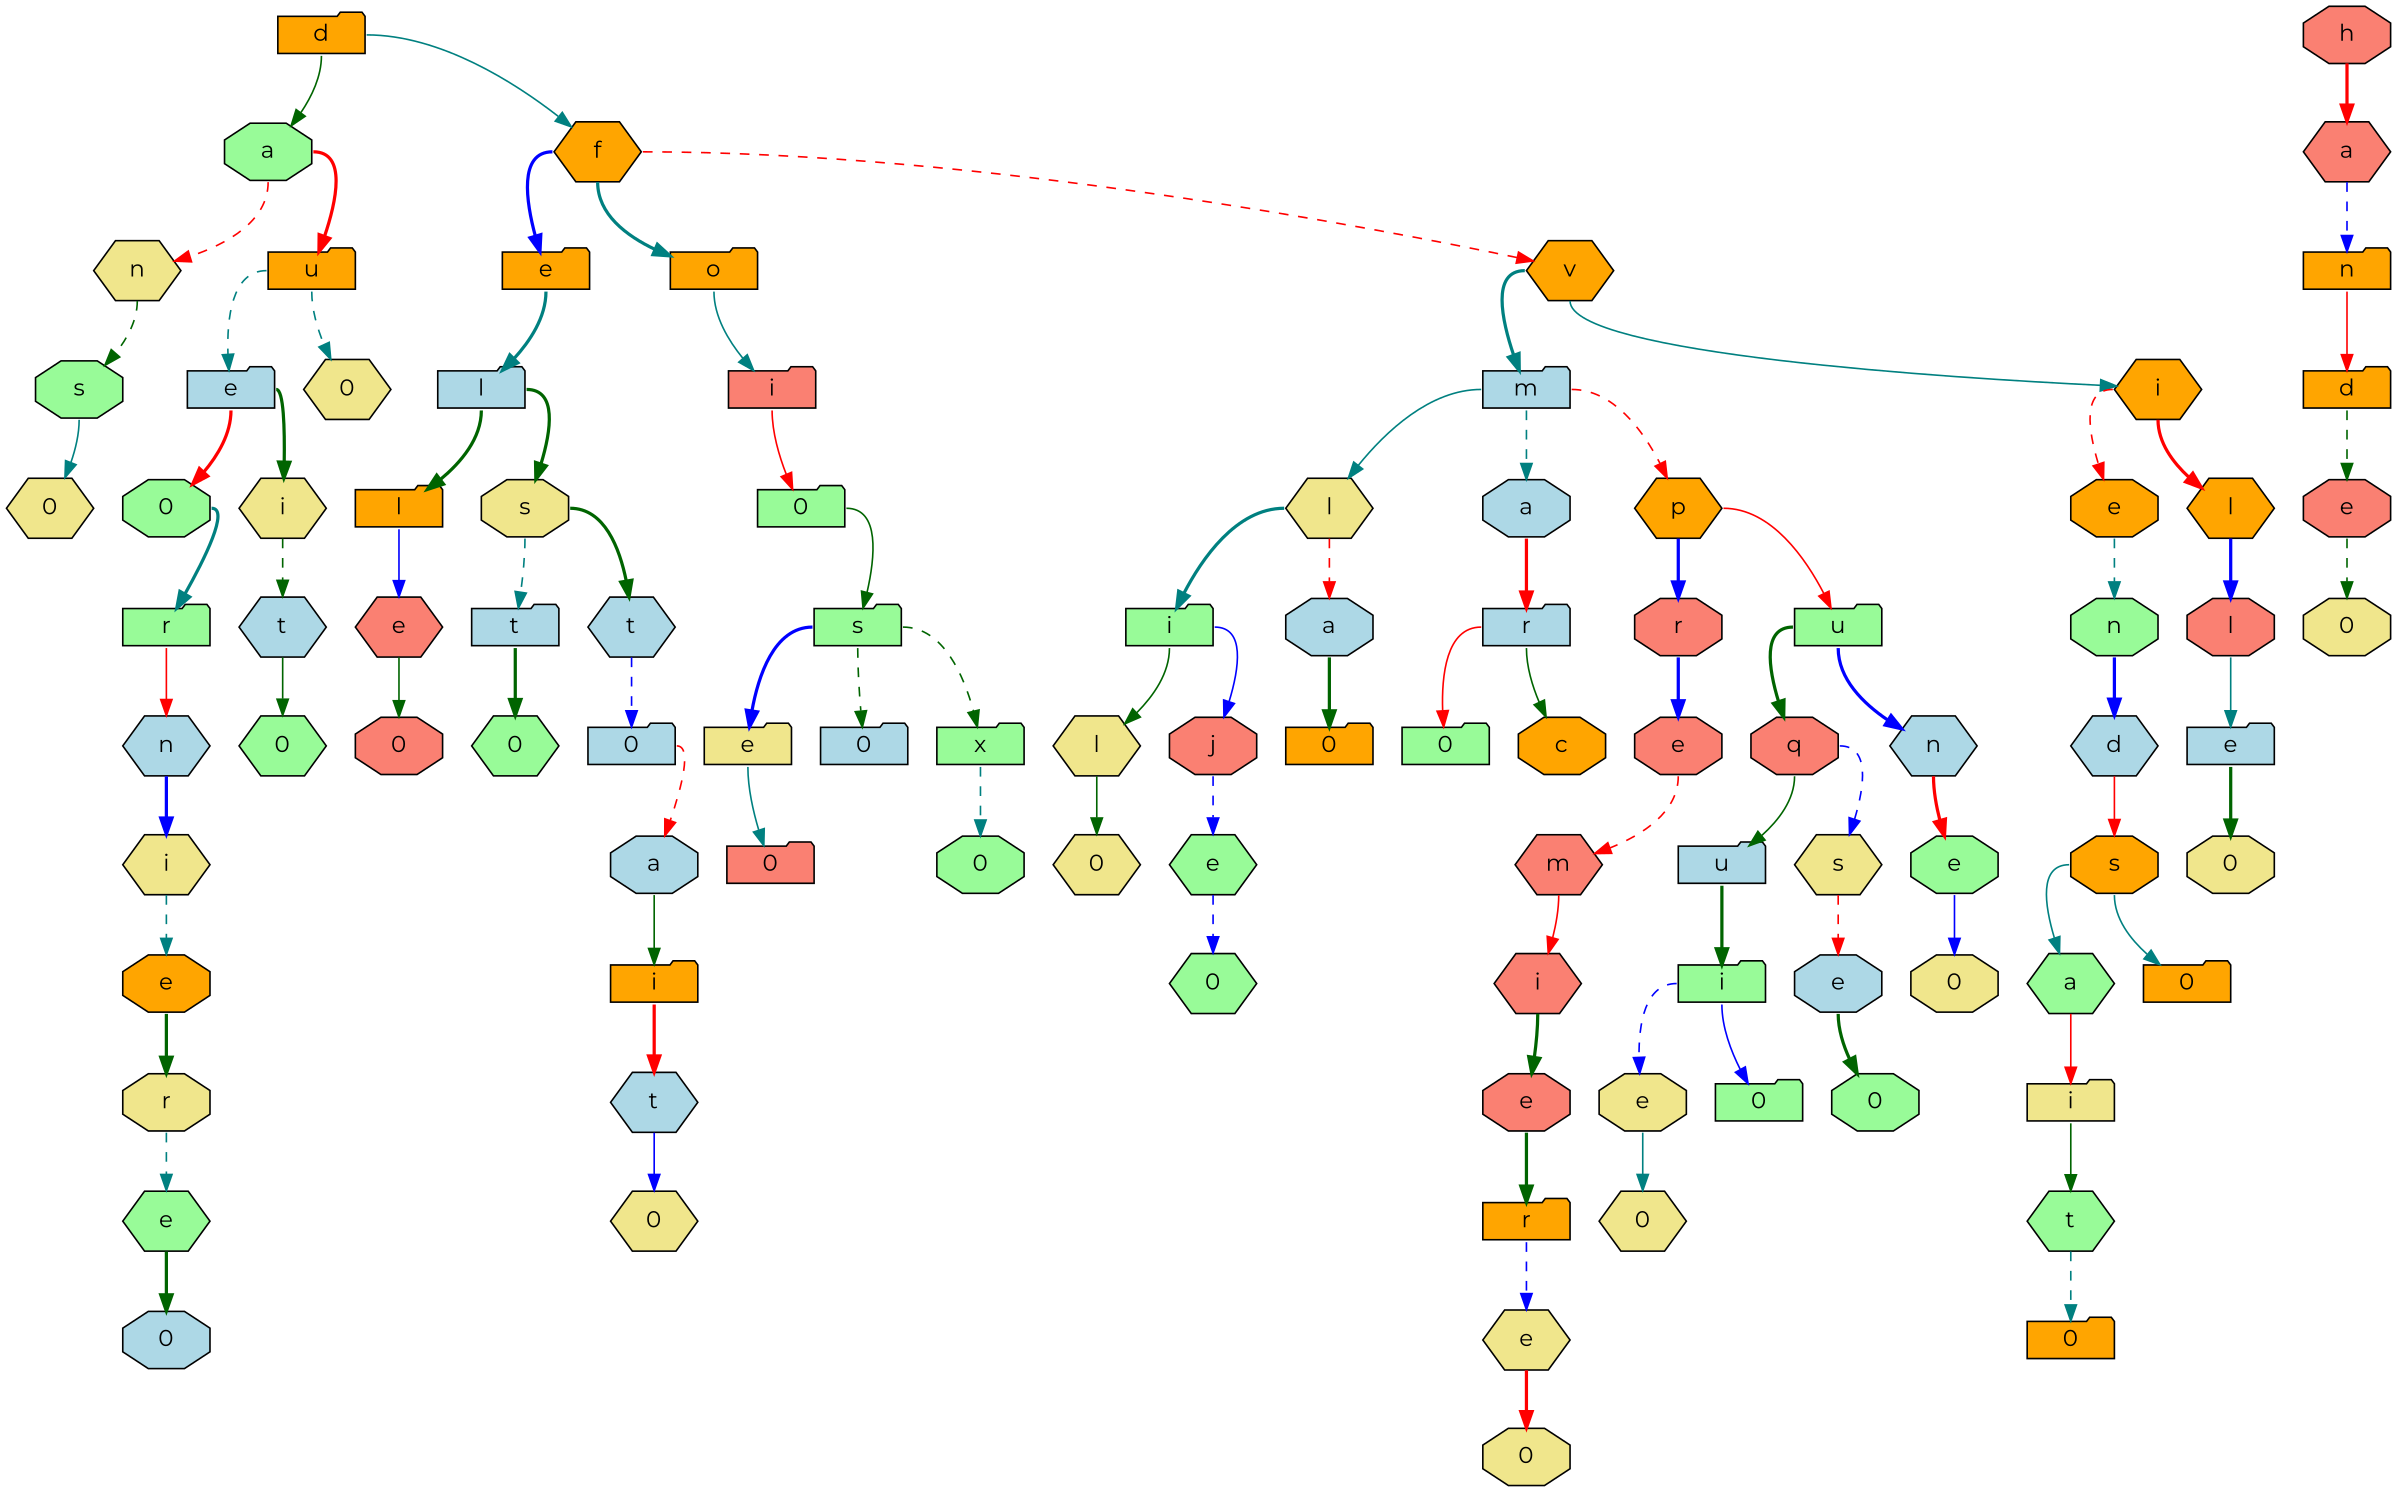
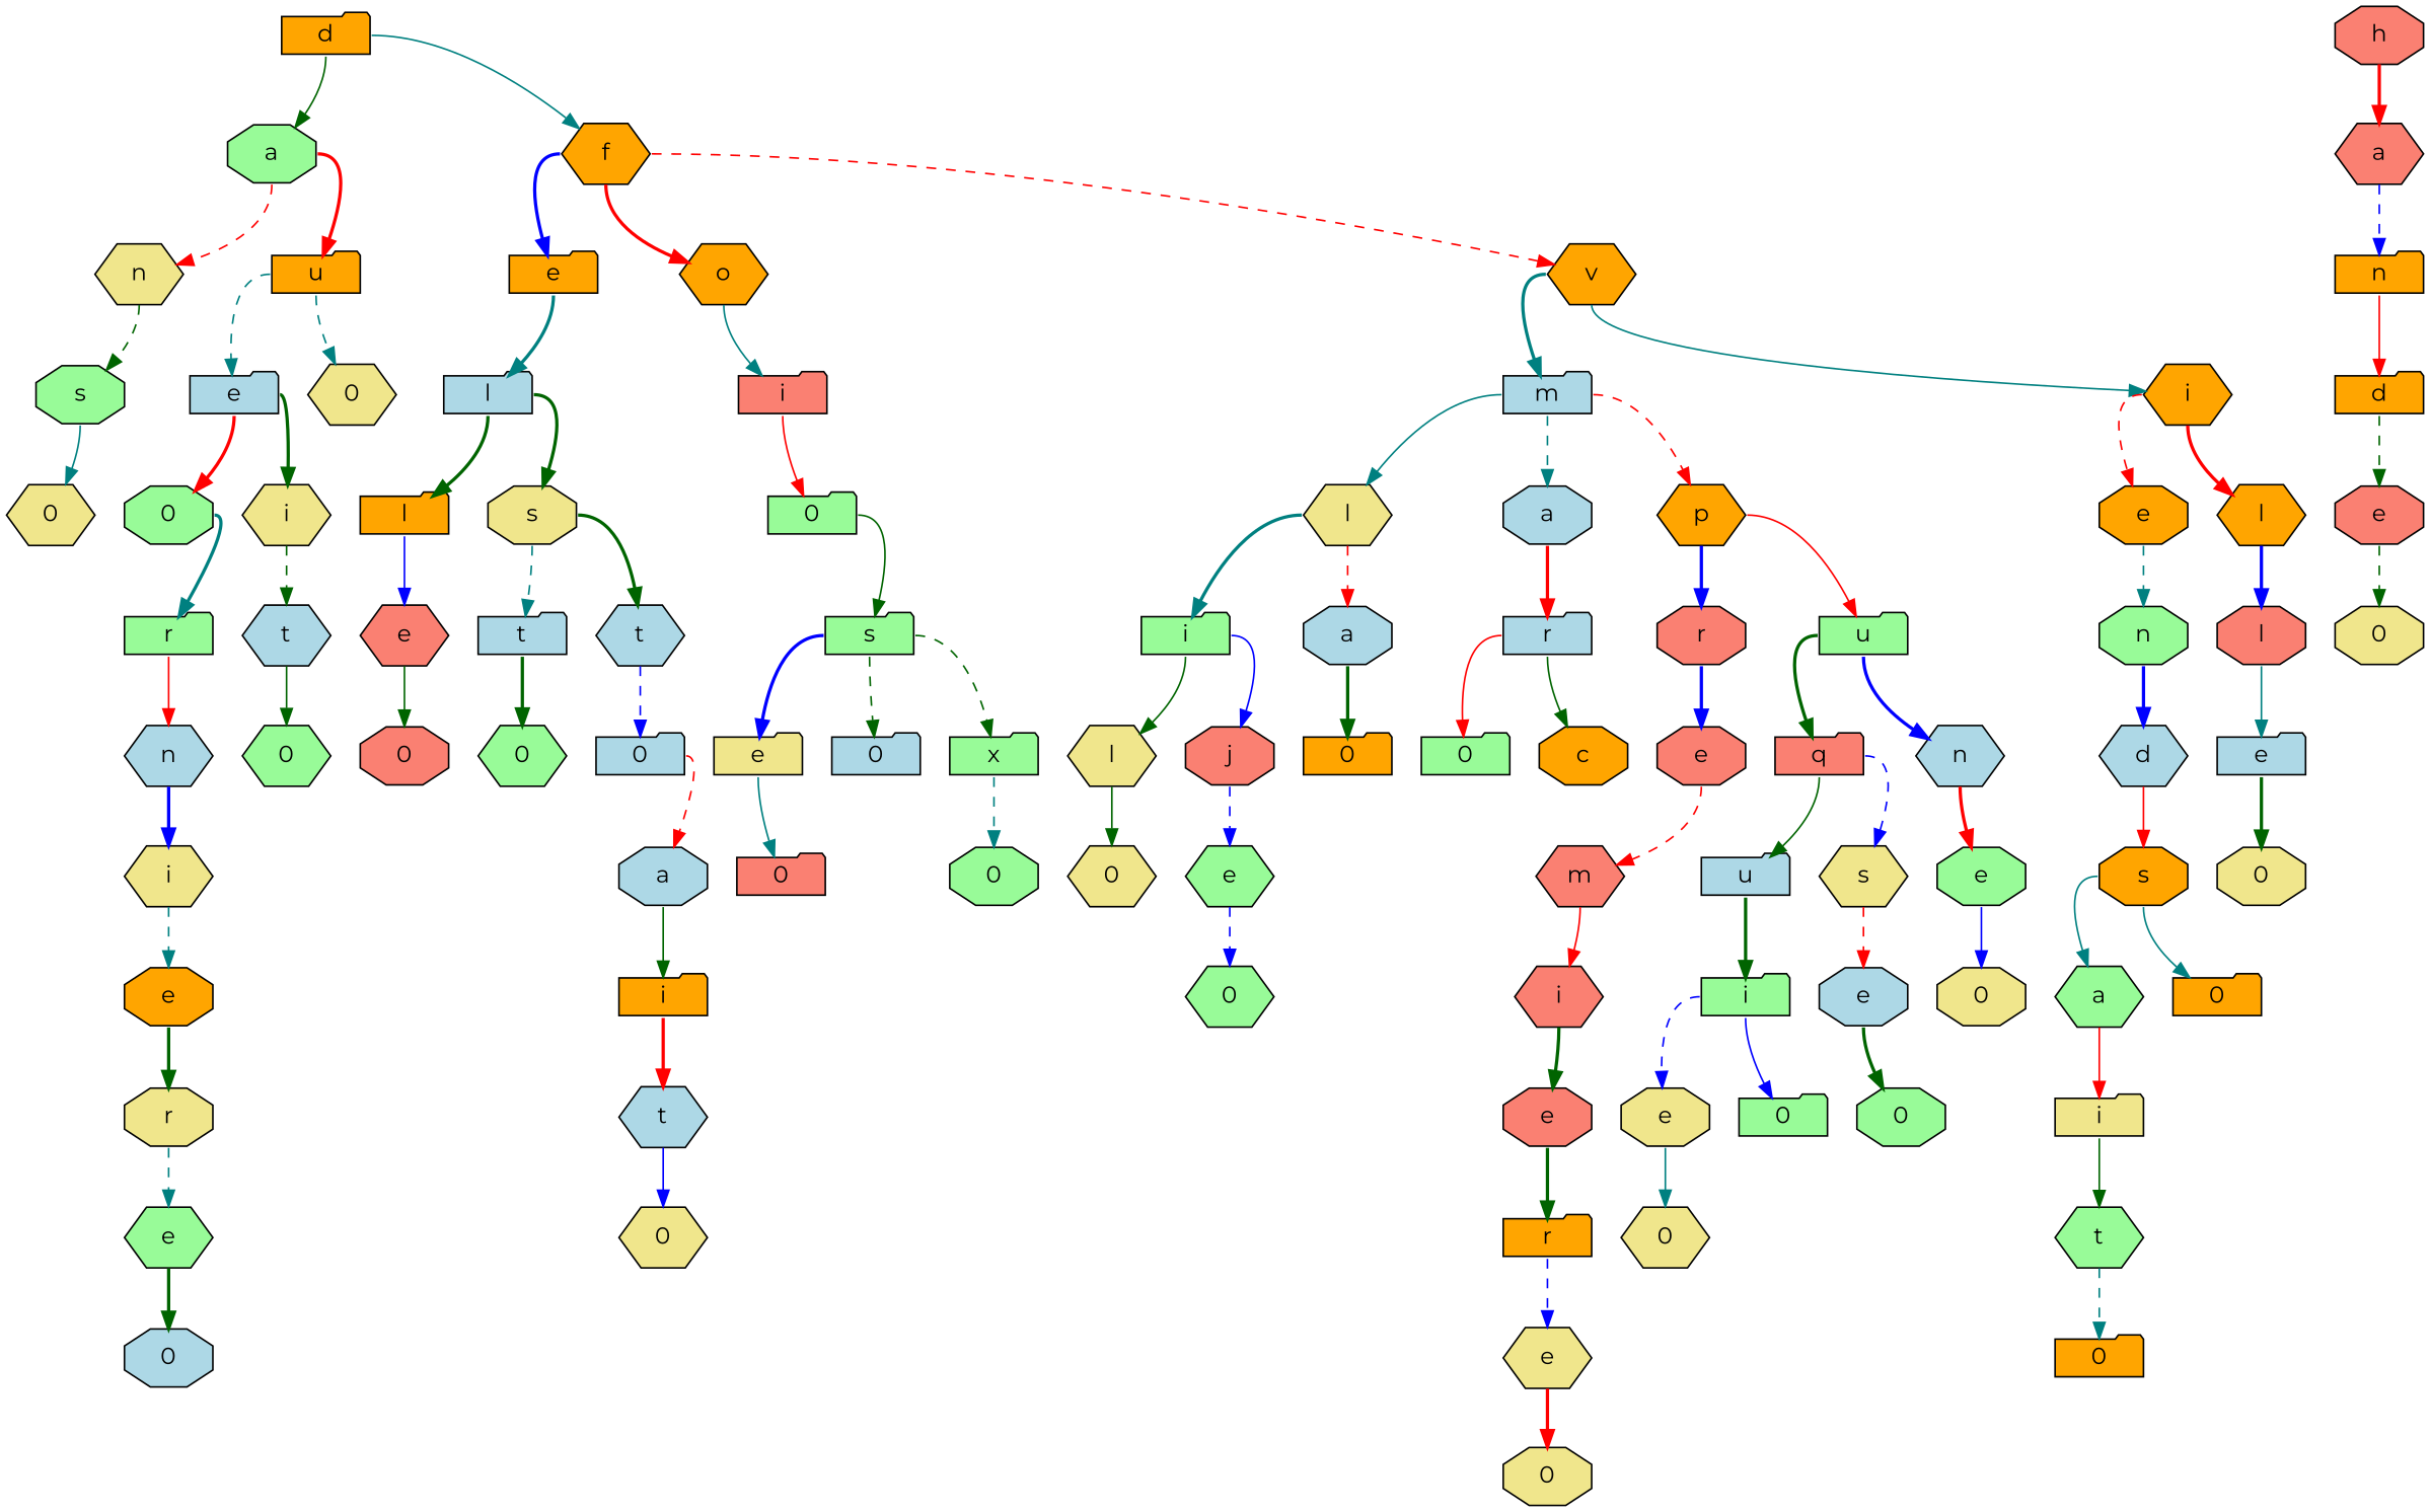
  digraph {
    fontname=Montserrat
    splines=true
    node [fillcolor=palegreen fontname=Montserrat shape=folder style=filled]
    edge [color=darkgreen fontname=Montserrat headport=c style=bold tailport=s]
    n1 [fillcolor=orange height=.1 label=d]
    n2 [height=.1 label=a shape=octagon]
    n3 [fillcolor=orange height=.1 label=f shape=hexagon]
    n4 [fillcolor=khaki height=.1 label=n shape=hexagon]
    n5 [fillcolor=orange height=.1 label=u]
    n6 [fillcolor=orange height=.1 label=e]
-   n7 [fillcolor=orange height=.1 label=o]
+   n7 [fillcolor=orange height=.1 label=o shape=hexagon]
    n8 [fillcolor=orange height=.1 label=v shape=hexagon]
    n9 [height=.1 label=s shape=octagon]
    n10 [fillcolor=lightblue height=.1 label=e]
    n11 [fillcolor=khaki height=.1 label=0 shape=hexagon]
    n12 [fillcolor=khaki height=.1 label=0 shape=hexagon]
    n13 [height=.1 label=0 shape=octagon]
    n14 [fillcolor=khaki height=.1 label=i shape=hexagon]
    n15 [height=.1 label=r]
    n16 [fillcolor=lightblue height=.1 label=t shape=hexagon]
    n17 [fillcolor=lightblue height=.1 label=n shape=hexagon]
    n18 [fillcolor=khaki height=.1 label=i shape=hexagon]
    n19 [fillcolor=orange height=.1 label=e shape=octagon]
    n20 [fillcolor=khaki height=.1 label=r shape=octagon]
    n21 [height=.1 label=e shape=hexagon]
    n22 [fillcolor=lightblue height=.1 label=0 shape=octagon]
    n23 [height=.1 label=0 shape=hexagon]
    n24 [fillcolor=lightblue height=.1 label=l]
    n25 [fillcolor=salmon height=.1 label=i]
    n26 [fillcolor=lightblue height=.1 label=m]
    n27 [fillcolor=orange height=.1 label=i shape=hexagon]
    n28 [fillcolor=orange height=.1 label=l]
    n29 [fillcolor=khaki height=.1 label=s shape=octagon]
    n30 [fillcolor=salmon height=.1 label=e shape=hexagon]
    n31 [fillcolor=lightblue height=.1 label=t]
    n32 [fillcolor=lightblue height=.1 label=t shape=hexagon]
    n33 [fillcolor=salmon height=.1 label=0 shape=octagon]
    n34 [height=.1 label=0 shape=hexagon]
    n35 [fillcolor=lightblue height=.1 label=0]
    n36 [fillcolor=lightblue height=.1 label=a shape=octagon]
    n37 [fillcolor=orange height=.1 label=i]
    n38 [fillcolor=lightblue height=.1 label=t shape=hexagon]
    n39 [fillcolor=khaki height=.1 label=0 shape=hexagon]
    n40 [height=.1 label=0]
    n41 [height=.1 label=s]
    n42 [fillcolor=khaki height=.1 label=e]
    n43 [fillcolor=lightblue height=.1 label=0]
    n44 [height=.1 label=x]
    n45 [fillcolor=salmon height=.1 label=0]
    n46 [height=.1 label=0 shape=octagon]
    n47 [fillcolor=khaki height=.1 label=l shape=hexagon]
    n48 [fillcolor=lightblue height=.1 label=a shape=octagon]
    n49 [fillcolor=orange height=.1 label=p shape=hexagon]
    n50 [fillcolor=orange height=.1 label=e shape=octagon]
    n51 [fillcolor=orange height=.1 label=l shape=hexagon]
    n52 [height=.1 label=i]
    n53 [fillcolor=lightblue height=.1 label=a shape=octagon]
    n54 [fillcolor=lightblue height=.1 label=r]
    n55 [fillcolor=salmon height=.1 label=r shape=octagon]
    n56 [height=.1 label=u]
    n57 [fillcolor=khaki height=.1 label=l shape=hexagon]
    n58 [fillcolor=salmon height=.1 label=j shape=octagon]
    n59 [fillcolor=orange height=.1 label=0]
    n60 [fillcolor=khaki height=.1 label=0 shape=hexagon]
    n61 [height=.1 label=e shape=hexagon]
    n62 [height=.1 label=0 shape=hexagon]
    n63 [height=.1 label=0]
    n64 [fillcolor=orange height=.1 label=c shape=octagon]
    n65 [fillcolor=salmon height=.1 label=h shape=octagon]
    n66 [fillcolor=salmon height=.1 label=a shape=hexagon]
    n67 [fillcolor=orange height=.1 label=n]
    n68 [fillcolor=orange height=.1 label=d]
    n69 [fillcolor=salmon height=.1 label=e shape=octagon]
    n70 [fillcolor=khaki height=.1 label=0 shape=octagon]
    n71 [fillcolor=salmon height=.1 label=e shape=octagon]
-   n72 [fillcolor=salmon height=.1 label=q shape=octagon]
+   n72 [fillcolor=salmon height=.1 label=q]
    n73 [fillcolor=lightblue height=.1 label=n shape=hexagon]
    n74 [fillcolor=salmon height=.1 label=m shape=hexagon]
    n75 [fillcolor=salmon height=.1 label=i shape=hexagon]
    n76 [fillcolor=salmon height=.1 label=e shape=octagon]
    n77 [fillcolor=orange height=.1 label=r]
    n78 [fillcolor=khaki height=.1 label=e shape=hexagon]
    n79 [fillcolor=khaki height=.1 label=0 shape=octagon]
    n80 [fillcolor=lightblue height=.1 label=u]
    n81 [fillcolor=khaki height=.1 label=s shape=hexagon]
    n82 [height=.1 label=e shape=octagon]
    n83 [height=.1 label=i]
    n84 [fillcolor=lightblue height=.1 label=e shape=octagon]
    n85 [fillcolor=khaki height=.1 label=e shape=octagon]
    n86 [height=.1 label=0]
    n87 [fillcolor=khaki height=.1 label=0 shape=hexagon]
    n88 [height=.1 label=0 shape=octagon]
    n89 [fillcolor=khaki height=.1 label=0 shape=octagon]
    n90 [height=.1 label=n shape=octagon]
    n91 [fillcolor=salmon height=.1 label=l shape=octagon]
    n92 [fillcolor=lightblue height=.1 label=d shape=hexagon]
    n93 [fillcolor=orange height=.1 label=s shape=octagon]
    n94 [height=.1 label=a shape=hexagon]
    n95 [fillcolor=orange height=.1 label=0]
    n96 [fillcolor=khaki height=.1 label=i]
    n97 [height=.1 label=t shape=hexagon]
    n98 [fillcolor=orange height=.1 label=0]
    n99 [fillcolor=lightblue height=.1 label=e]
    n100 [fillcolor=khaki height=.1 label=0 shape=octagon]
    n1 -> n2 [style=solid]
    n1 -> n3 [color=teal style=solid tailport=e]
    n2 -> n4 [color=red style=dashed]
    n2 -> n5 [color=red tailport=e]
    n3 -> n6 [color=blue tailport=w]
-   n3 -> n7 [color=teal]
+   n3 -> n7 [color=red]
    n3 -> n8 [color=red style=dashed tailport=e]
    n4 -> n9 [style=dashed]
    n5 -> n10 [color=teal style=dashed tailport=w]
    n5 -> n11 [color=teal style=dashed]
    n6 -> n24 [color=teal]
    n7 -> n25 [color=teal style=solid]
    n8 -> n26 [color=teal tailport=w]
    n8 -> n27 [color=teal style=solid]
    n9 -> n12 [color=teal style=solid]
    n10 -> n13 [color=red]
    n10 -> n14 [tailport=e]
    n13 -> n15 [color=teal tailport=e]
    n14 -> n16 [style=dashed]
    n15 -> n17 [color=red style=solid]
    n16 -> n23 [style=solid]
    n17 -> n18 [color=blue]
    n18 -> n19 [color=teal style=dashed]
    n19 -> n20
    n20 -> n21 [color=teal style=dashed]
    n21 -> n22
    n24 -> n28
    n24 -> n29 [tailport=e]
    n25 -> n40 [color=red style=solid]
    n26 -> n47 [color=teal style=solid tailport=w]
    n26 -> n48 [color=teal style=dashed]
    n26 -> n49 [color=red style=dashed tailport=e]
    n27 -> n50 [color=red style=dashed tailport=w]
    n27 -> n51 [color=red]
    n28 -> n30 [color=blue style=solid]
    n29 -> n31 [color=teal style=dashed]
    n29 -> n32 [tailport=e]
    n30 -> n33 [style=solid]
    n31 -> n34
    n32 -> n35 [color=blue style=dashed]
    n35 -> n36 [color=red style=dashed tailport=e]
    n36 -> n37 [style=solid]
    n37 -> n38 [color=red]
    n38 -> n39 [color=blue style=solid]
    n40 -> n41 [style=solid tailport=e]
    n41 -> n42 [color=blue tailport=w]
    n41 -> n43 [style=dashed]
    n41 -> n44 [style=dashed tailport=e]
    n42 -> n45 [color=teal style=solid]
    n44 -> n46 [color=teal style=dashed]
    n47 -> n52 [color=teal tailport=w]
    n47 -> n53 [color=red style=dashed]
    n48 -> n54 [color=red]
    n49 -> n55 [color=blue]
    n49 -> n56 [color=red style=solid tailport=e]
    n50 -> n90 [color=teal style=dashed]
    n51 -> n91 [color=blue]
    n52 -> n57 [style=solid]
    n52 -> n58 [color=blue style=solid tailport=e]
    n53 -> n59
    n54 -> n63 [color=red style=solid tailport=w]
    n54 -> n64 [style=solid]
    n55 -> n71 [color=blue]
    n56 -> n72 [tailport=w]
    n56 -> n73 [color=blue]
    n57 -> n60 [style=solid]
    n58 -> n61 [color=blue style=dashed]
    n61 -> n62 [color=blue style=dashed]
    n65 -> n66 [color=red]
    n66 -> n67 [color=blue style=dashed]
    n67 -> n68 [color=red style=solid]
    n68 -> n69 [style=dashed]
    n69 -> n70 [style=dashed]
    n71 -> n74 [color=red style=dashed]
    n72 -> n80 [style=solid]
    n72 -> n81 [color=blue style=dashed tailport=e]
    n73 -> n82 [color=red]
    n74 -> n75 [color=red style=solid]
    n75 -> n76
    n76 -> n77
    n77 -> n78 [color=blue style=dashed]
    n78 -> n79 [color=red]
    n80 -> n83
    n81 -> n84 [color=red style=dashed]
    n82 -> n89 [color=blue style=solid]
    n83 -> n85 [color=blue style=dashed tailport=w]
    n83 -> n86 [color=blue style=solid]
    n84 -> n88
    n85 -> n87 [color=teal style=solid]
    n90 -> n92 [color=blue]
    n91 -> n99 [color=teal style=solid]
    n92 -> n93 [color=red style=solid]
    n93 -> n94 [color=teal style=solid tailport=w]
    n93 -> n95 [color=teal style=solid]
    n94 -> n96 [color=red style=solid]
    n96 -> n97 [style=solid]
    n97 -> n98 [color=teal style=dashed]
    n99 -> n100
  }
